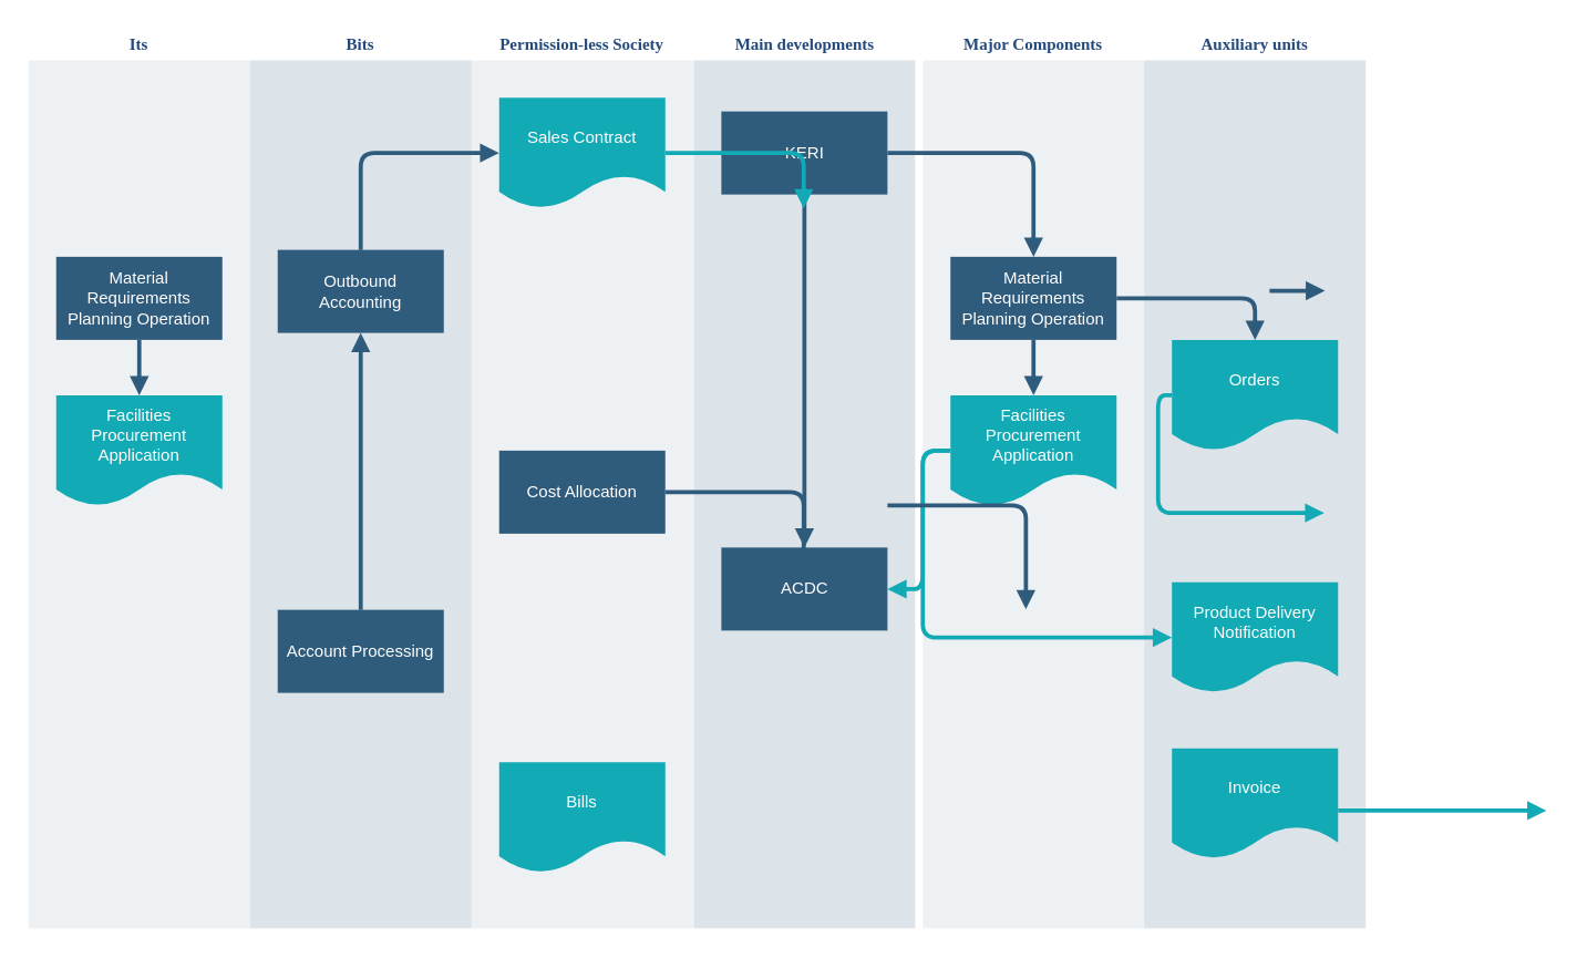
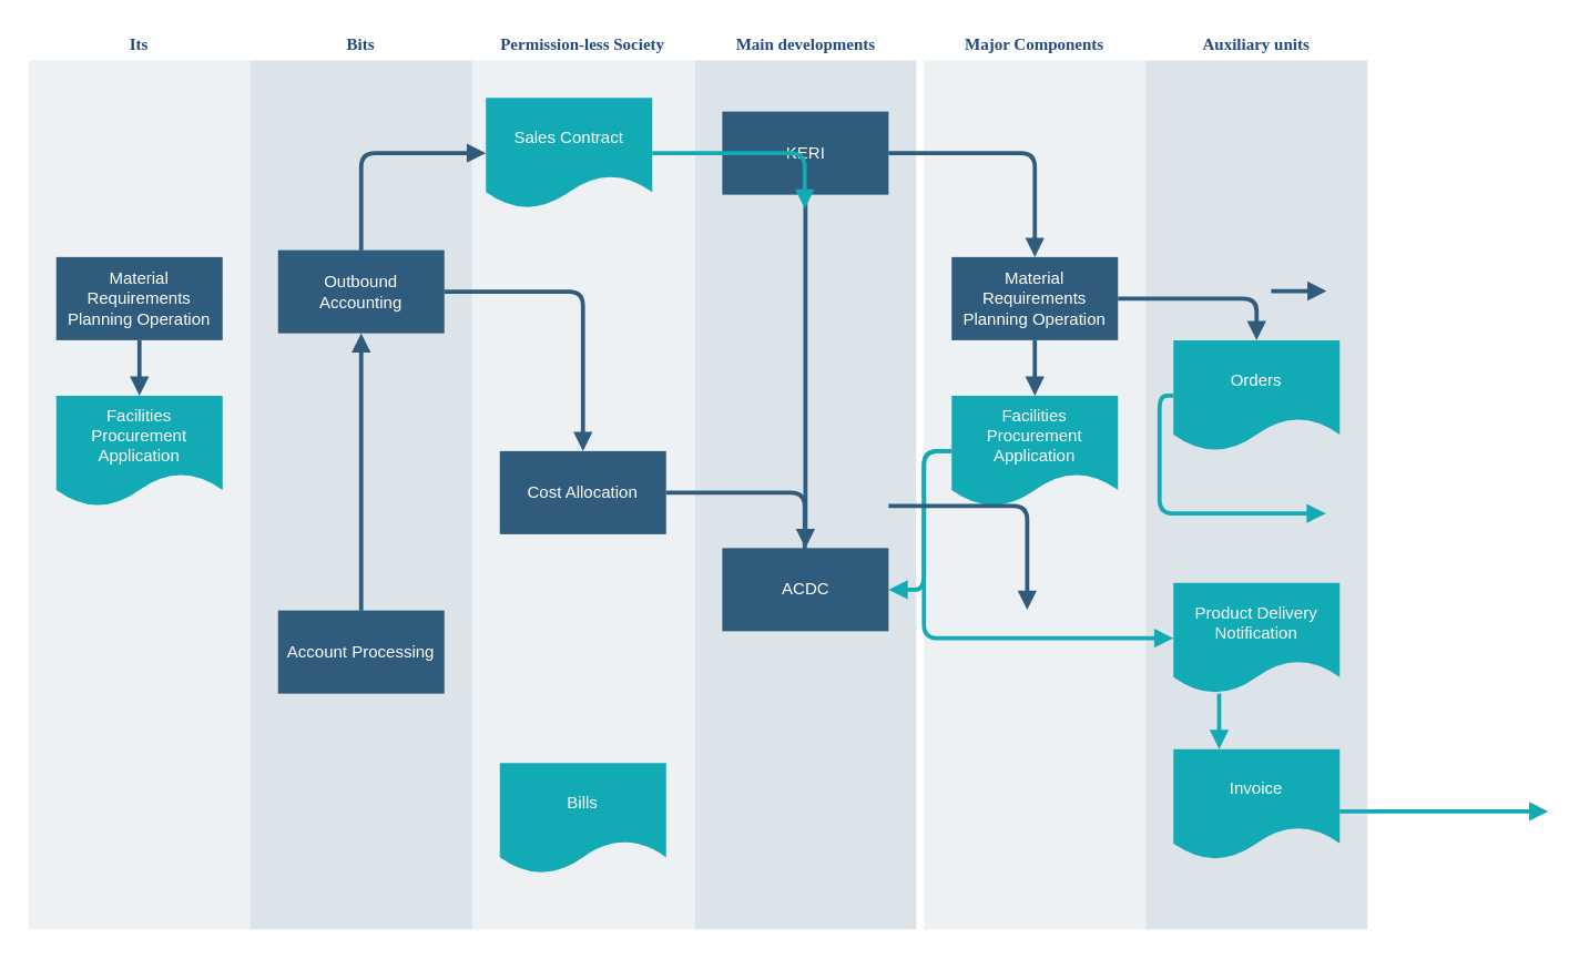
  <mxCell id="0" />
  <mxCell id="1" parent="0" />
  <mxCell id="2" value="&lt;font color=&quot;#23497d&quot;&gt;Main developments&lt;/font&gt;" style="swimlane;whiteSpace=wrap;fillColor=none;swimlaneFillColor=#BAC8D3;fontColor=#2F5B7C;fontFamily=Tahoma;html=1;strokeColor=none;opacity=50;" parent="1" vertex="1"><mxGeometry x="500.5" y="20" width="160" height="650" as="geometry"><mxRectangle x="20" y="20" width="80" height="23" as="alternateBounds" /></mxGeometry></mxCell>
  <mxCell id="3" value="KERI" style="whiteSpace=wrap;shadow=0;fontColor=#FFFFFF;fontFamily=Helvetica;fontStyle=0;html=1;fontSize=12;plain-purple;strokeColor=none;fillColor=#2f5b7c;gradientColor=none;spacing=6;verticalAlign=middle;" parent="2" vertex="1"><mxGeometry x="20" y="60" width="120" height="60" as="geometry" /></mxCell>
  <mxCell id="4" value="ACDC" style="whiteSpace=wrap;strokeColor=none;fillColor=#2f5b7c;shadow=0;fontColor=#FFFFFF;fontFamily=Helvetica;fontStyle=0;html=1;fontSize=12;spacing=6;verticalAlign=middle;" parent="2" vertex="1"><mxGeometry x="20" y="375" width="120" height="60" as="geometry" /></mxCell>
  <mxCell id="5" value="" style="edgeStyle=segmentEdgeStyle;strokeColor=#2F5B7C;strokeWidth=3;html=1;endArrow=block;endFill=1;" parent="2" source="3" target="4" edge="1"><mxGeometry width="100" height="100" relative="1" as="geometry"><mxPoint x="160" y="110" as="sourcePoint" /><mxPoint x="260" y="185" as="targetPoint" /></mxGeometry></mxCell>
  <mxCell id="6" value="&lt;font color=&quot;#23497d&quot;&gt;Major Components&lt;/font&gt;" style="swimlane;whiteSpace=wrap;fillColor=none;swimlaneFillColor=#BAC8D3;fontColor=#2F5B7C;fontFamily=Tahoma;html=1;strokeColor=none;opacity=25;" parent="1" vertex="1"><mxGeometry x="666" y="20" width="160" height="650" as="geometry"><mxRectangle x="20" y="20" width="80" height="23" as="alternateBounds" /></mxGeometry></mxCell>
  <mxCell id="7" value="Material Requirements Planning Operation" style="whiteSpace=wrap;shadow=0;fontColor=#FFFFFF;fontFamily=Helvetica;fontStyle=0;html=1;fontSize=12;plain-purple;strokeColor=none;fillColor=#2f5b7c;gradientColor=none;spacing=6;verticalAlign=middle;" parent="6" vertex="1"><mxGeometry x="20" y="165" width="120" height="60" as="geometry" /></mxCell>
  <mxCell id="8" value="&lt;font color=&quot;#ffffff&quot;&gt;Facilities Procurement&lt;br&gt;Application&lt;/font&gt;&lt;br&gt; " style="shape=document;whiteSpace=wrap;verticalAlign=middle;strokeColor=none;fillColor=#12aab5;shadow=0;fontColor=#FFFFFF;fontFamily=Helvetica;fontStyle=0;html=1;fontSize=12;spacing=6;spacingBottom=22;" parent="6" vertex="1"><mxGeometry x="20" y="265" width="120" height="80" as="geometry" /></mxCell>
  <mxCell id="9" value="" style="edgeStyle=segmentEdgeStyle;strokeColor=#2F5B7C;strokeWidth=3;html=1;endArrow=block;endFill=1;" parent="6" source="7" target="8" edge="1"><mxGeometry width="100" height="100" relative="1" as="geometry"><mxPoint x="-10" y="100" as="sourcePoint" /><mxPoint x="90" y="175" as="targetPoint" /></mxGeometry></mxCell>
  <mxCell id="10" value="&lt;font color=&quot;#23497d&quot;&gt;Auxiliary units&lt;/font&gt;" style="swimlane;whiteSpace=wrap;fillColor=none;swimlaneFillColor=#BAC8D3;fontColor=#2F5B7C;fontFamily=Tahoma;html=1;strokeColor=none;opacity=50;" parent="1" vertex="1"><mxGeometry x="826" y="20" width="160" height="650" as="geometry"><mxRectangle x="20" y="20" width="80" height="23" as="alternateBounds" /></mxGeometry></mxCell>
  <mxCell id="11" value="Orders" style="shape=document;whiteSpace=wrap;verticalAlign=middle;strokeColor=none;fillColor=#12aab5;shadow=0;fontColor=#FFFFFF;fontFamily=Helvetica;fontStyle=0;html=1;fontSize=12;spacing=6;spacingBottom=22;" parent="10" vertex="1"><mxGeometry x="20" y="225" width="120" height="80" as="geometry" /></mxCell>
  <mxCell id="12" value="Product Delivery Notification" style="shape=document;whiteSpace=wrap;strokeColor=none;fillColor=#12aab5;shadow=0;fontColor=#FFFFFF;fontFamily=Helvetica;fontStyle=0;html=1;fontSize=12;verticalAlign=middle;spacing=6;spacingBottom=22;" parent="10" vertex="1"><mxGeometry x="20" y="400" width="120" height="80" as="geometry" /></mxCell>
  <mxCell id="13" value="Invoice" style="shape=document;whiteSpace=wrap;verticalAlign=middle;strokeColor=none;fillColor=#12aab5;shadow=0;fontColor=#FFFFFF;fontFamily=Helvetica;fontStyle=0;html=1;fontSize=12;spacing=6;spacingBottom=22;" parent="10" vertex="1"><mxGeometry x="20" y="520" width="120" height="80" as="geometry" /></mxCell>
+ <mxCell id="14" value="" style="edgeStyle=segmentEdgeStyle;strokeColor=#12AAB5;strokeWidth=3;html=1;endArrow=block;endFill=1;" parent="10" source="12" target="13" edge="1"><mxGeometry width="100" height="100" relative="1" as="geometry"><mxPoint x="-80" y="375" as="sourcePoint" /><mxPoint x="60" y="490" as="targetPoint" /><Array as="points"><mxPoint x="53" y="501" /><mxPoint x="53" y="501" /></Array></mxGeometry></mxCell>
  <mxCell id="15" value="" style="edgeStyle=segmentEdgeStyle;strokeColor=#2F5B7C;strokeWidth=3;html=1;endArrow=block;endFill=1;" parent="1" source="3" target="7" edge="1"><mxGeometry x="600" y="179" width="100" height="100" as="geometry"><mxPoint x="656" y="180" as="sourcePoint" /><mxPoint x="756" y="80" as="targetPoint" /></mxGeometry></mxCell>
  <mxCell id="16" value="" style="edgeStyle=segmentEdgeStyle;strokeColor=#12AAB5;strokeWidth=3;html=1;endArrow=block;endFill=1;" parent="1" source="8" target="4" edge="1"><mxGeometry x="600" y="434" width="100" height="100" as="geometry"><mxPoint x="706" y="255" as="sourcePoint" /><mxPoint x="706" y="295" as="targetPoint" /><Array as="points"><mxPoint x="666" y="425" /></Array></mxGeometry></mxCell>
  <mxCell id="17" value="" style="edgeStyle=segmentEdgeStyle;strokeColor=#12AAB5;strokeWidth=3;html=1;endArrow=block;endFill=1;" parent="1" source="8" target="12" edge="1"><mxGeometry x="670" y="434" width="100" height="100" as="geometry"><mxPoint x="816" y="750" as="sourcePoint" /><mxPoint x="916" y="650" as="targetPoint" /><Array as="points"><mxPoint x="666" y="460" /></Array></mxGeometry></mxCell>
  <mxCell id="18" value="" style="edgeStyle=elbowEdgeStyle;elbow=vertical;strokeColor=#12AAB5;strokeWidth=3;html=1;endArrow=block;endFill=1;" parent="1" source="13" edge="1"><mxGeometry x="760.5" y="623.5" width="100" height="100" as="geometry"><mxPoint x="816.5" y="549.5" as="sourcePoint" /><mxPoint x="1116.5" y="585" as="targetPoint" /></mxGeometry></mxCell>
  <mxCell id="19" value="" style="edgeStyle=segmentEdgeStyle;strokeColor=#2F5B7C;strokeWidth=3;html=1;endArrow=block;endFill=1;" parent="1" source="7" target="11" edge="1"><mxGeometry x="760" y="284" width="100" height="100" as="geometry"><mxPoint x="886" y="230" as="sourcePoint" /><mxPoint x="986" y="130" as="targetPoint" /><Array as="points" /></mxGeometry></mxCell>
  <mxCell id="20" value="" style="edgeStyle=none;strokeColor=#2F5B7C;strokeWidth=3;html=1;endArrow=block;endFill=1;" parent="1" edge="1"><mxGeometry x="920.5" y="278.5" width="100" height="100" as="geometry"><mxPoint x="916.5" y="209.5" as="sourcePoint" /><mxPoint x="956.5" y="209.5" as="targetPoint" /></mxGeometry></mxCell>
  <mxCell id="21" value="" style="edgeStyle=segmentEdgeStyle;strokeColor=#12AAB5;strokeWidth=3;html=1;endArrow=block;endFill=1;" parent="1" source="11" edge="1"><mxGeometry x="840" y="394" width="100" height="100" as="geometry"><mxPoint x="956" y="420" as="sourcePoint" /><mxPoint x="956" y="370" as="targetPoint" /><Array as="points"><mxPoint x="836" y="370" /></Array></mxGeometry></mxCell>
  <mxCell id="22" value="" style="edgeStyle=segmentEdgeStyle;strokeColor=#2F5B7C;strokeWidth=3;html=1;endArrow=block;endFill=1;" parent="1" edge="1"><mxGeometry x="644.5" y="433.5" width="100" height="100" as="geometry"><mxPoint x="640.5" y="364.5" as="sourcePoint" /><mxPoint x="740.5" y="439.5" as="targetPoint" /></mxGeometry></mxCell>
  <mxCell id="23" value="&lt;font color=&quot;#23497d&quot;&gt;Its&lt;/font&gt;" style="swimlane;whiteSpace=wrap;fillColor=none;swimlaneFillColor=#BAC8D3;fontColor=#2F5B7C;fontFamily=Tahoma;html=1;strokeColor=none;opacity=25;" vertex="1" parent="1"><mxGeometry x="20" y="20" width="160" height="650" as="geometry"><mxRectangle x="20" y="20" width="80" height="23" as="alternateBounds" /></mxGeometry></mxCell>
  <mxCell id="24" value="Material Requirements Planning Operation" style="whiteSpace=wrap;shadow=0;fontColor=#FFFFFF;fontFamily=Helvetica;fontStyle=0;html=1;fontSize=12;plain-purple;strokeColor=none;fillColor=#2f5b7c;gradientColor=none;spacing=6;verticalAlign=middle;" vertex="1" parent="23"><mxGeometry x="20" y="165" width="120" height="60" as="geometry" /></mxCell>
  <mxCell id="25" value="&lt;font color=&quot;#ffffff&quot;&gt;Facilities Procurement&lt;br&gt;Application&lt;/font&gt;&lt;br&gt; " style="shape=document;whiteSpace=wrap;verticalAlign=middle;strokeColor=none;fillColor=#12aab5;shadow=0;fontColor=#FFFFFF;fontFamily=Helvetica;fontStyle=0;html=1;fontSize=12;spacing=6;spacingBottom=22;" vertex="1" parent="23"><mxGeometry x="20" y="265" width="120" height="80" as="geometry" /></mxCell>
  <mxCell id="26" value="" style="edgeStyle=segmentEdgeStyle;strokeColor=#2F5B7C;strokeWidth=3;html=1;endArrow=block;endFill=1;" edge="1" parent="23" source="24" target="25"><mxGeometry width="100" height="100" relative="1" as="geometry"><mxPoint x="-10" y="100" as="sourcePoint" /><mxPoint x="90" y="175" as="targetPoint" /></mxGeometry></mxCell>
  <mxCell id="27" value="&lt;font color=&quot;#23497d&quot;&gt;Permission-less Society&lt;/font&gt;" style="swimlane;whiteSpace=wrap;fillColor=none;swimlaneFillColor=#BAC8D3;fontColor=#2F5B7C;fontFamily=Tahoma;html=1;strokeColor=none;opacity=25;" vertex="1" parent="1"><mxGeometry x="340" y="20" width="160" height="650" as="geometry"><mxRectangle x="20" y="20" width="80" height="23" as="alternateBounds" /></mxGeometry></mxCell>
- <mxCell id="28" value="Sales Contract" style="shape=document;whiteSpace=wrap;verticalAlign=middle;strokeColor=none;fillColor=#12aab5;shadow=0;fontColor=#FFFFFF;fontFamily=Helvetica;fontStyle=0;html=1;fontSize=12;spacing=6;spacingBottom=22;" vertex="1" parent="27"><mxGeometry x="20" y="50" width="120" height="80" as="geometry" /></mxCell>
+ <mxCell id="28" value="Sales Contract" style="shape=document;whiteSpace=wrap;verticalAlign=middle;strokeColor=none;fillColor=#12aab5;shadow=0;fontColor=#FFFFFF;fontFamily=Helvetica;fontStyle=0;html=1;fontSize=12;spacing=6;spacingBottom=22;" vertex="1" parent="27"><mxGeometry x="10" y="50" width="120" height="80" as="geometry" /></mxCell>
  <mxCell id="29" value="Bills" style="shape=document;whiteSpace=wrap;verticalAlign=middle;strokeColor=none;fillColor=#12aab5;shadow=0;fontColor=#FFFFFF;fontFamily=Helvetica;fontStyle=0;html=1;fontSize=12;spacing=6;spacingBottom=22;" vertex="1" parent="27"><mxGeometry x="20" y="530" width="120" height="80" as="geometry" /></mxCell>
  <mxCell id="30" value="Cost Allocation" style="whiteSpace=wrap;strokeColor=none;fillColor=#2f5b7c;shadow=0;fontColor=#FFFFFF;fontFamily=Helvetica;fontStyle=0;html=1;fontSize=12;spacing=6;verticalAlign=middle;" vertex="1" parent="27"><mxGeometry x="20" y="305" width="120" height="60" as="geometry" /></mxCell>
  <mxCell id="31" value="&lt;font color=&quot;#23497d&quot;&gt;Bits&lt;/font&gt;" style="swimlane;whiteSpace=wrap;fillColor=none;swimlaneFillColor=#BAC8D3;fontColor=#2F5B7C;fontFamily=Tahoma;html=1;strokeColor=none;opacity=50;" vertex="1" parent="1"><mxGeometry x="180" y="20" width="160" height="650" as="geometry"><mxRectangle x="20" y="20" width="80" height="23" as="alternateBounds" /></mxGeometry></mxCell>
  <mxCell id="32" value="Outbound Accounting" style="whiteSpace=wrap;fillColor=#2f5b7c;strokeColor=none;shadow=0;fontColor=#FFFFFF;fontFamily=Helvetica;fontStyle=0;html=1;fontSize=12;spacing=6;verticalAlign=middle;" vertex="1" parent="31"><mxGeometry x="20" y="160" width="120" height="60" as="geometry" /></mxCell>
  <mxCell id="33" value="Account Processing" style="whiteSpace=wrap;strokeColor=none;fillColor=#2f5b7c;shadow=0;fontColor=#FFFFFF;fontFamily=Helvetica;fontStyle=0;html=1;fontSize=12;spacing=6;verticalAlign=middle;" vertex="1" parent="31"><mxGeometry x="20" y="420" width="120" height="60" as="geometry" /></mxCell>
  <mxCell id="34" value="" style="edgeStyle=segmentEdgeStyle;strokeColor=#2F5B7C;strokeWidth=3;html=1;endArrow=block;endFill=1;" edge="1" parent="1" source="32" target="28"><mxGeometry x="264" y="179" width="100" height="100" as="geometry"><mxPoint x="380" y="310" as="sourcePoint" /><mxPoint x="480" y="210" as="targetPoint" /><Array as="points"><mxPoint x="260" y="110" /></Array></mxGeometry></mxCell>
+ <mxCell id="35" value="" style="edgeStyle=segmentEdgeStyle;strokeColor=#2F5B7C;strokeWidth=3;html=1;endArrow=block;endFill=1;" edge="1" parent="1" source="32" target="30"><mxGeometry x="324" y="279" width="100" height="100" as="geometry"><mxPoint x="370" y="320" as="sourcePoint" /><mxPoint x="470" y="220" as="targetPoint" /></mxGeometry></mxCell>
  <mxCell id="36" value="" style="edgeStyle=segmentEdgeStyle;strokeColor=#2F5B7C;strokeWidth=3;html=1;endArrow=block;endFill=1;" edge="1" parent="1" source="33" target="32"><mxGeometry x="324" y="539" width="100" height="100" as="geometry"><mxPoint x="400" y="510" as="sourcePoint" /><mxPoint x="500" y="410" as="targetPoint" /></mxGeometry></mxCell>
  <mxCell id="37" value="" style="edgeStyle=segmentEdgeStyle;strokeColor=#2F5B7C;strokeWidth=3;html=1;endArrow=block;endFill=1;" edge="1" parent="1" source="30"><mxGeometry x="484" y="424" width="100" height="100" as="geometry"><mxPoint x="610" y="430" as="sourcePoint" /><mxPoint x="580" y="420" as="targetPoint" /></mxGeometry></mxCell>
  <mxCell id="38" value="" style="edgeStyle=segmentEdgeStyle;strokeColor=#12AAB5;strokeWidth=3;html=1;endArrow=block;endFill=1;" edge="1" parent="1" source="28"><mxGeometry x="484" y="179" width="100" height="100" as="geometry"><mxPoint x="370" y="280" as="sourcePoint" /><mxPoint x="580" y="150" as="targetPoint" /></mxGeometry></mxCell>
